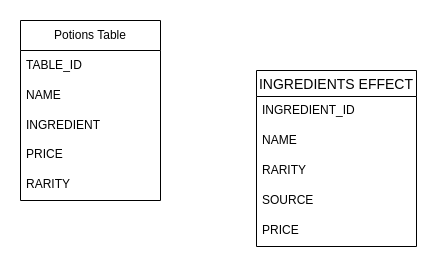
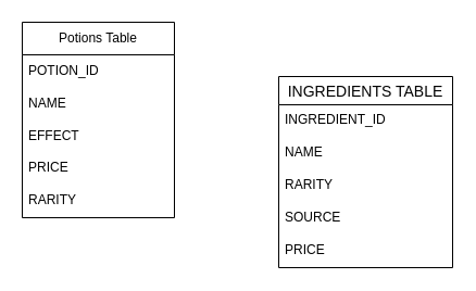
  <mxCell id="0" />
  <mxCell id="1" parent="0" />
  <mxCell id="2" value="Potions Table" style="swimlane;fontStyle=0;childLayout=stackLayout;horizontal=1;startSize=30;horizontalStack=0;resizeParent=1;resizeParentMax=0;resizeLast=0;collapsible=1;marginBottom=0;whiteSpace=wrap;html=1;" vertex="1" parent="1"><mxGeometry x="20" y="20" width="140" height="180" as="geometry"><mxRectangle x="344" y="380" width="110" height="30" as="alternateBounds" /></mxGeometry></mxCell>
- <mxCell id="3" value="TABLE_ID" style="text;strokeColor=none;fillColor=none;align=left;verticalAlign=middle;spacingLeft=4;spacingRight=4;overflow=hidden;points=[[0,0.5],[1,0.5]];portConstraint=eastwest;rotatable=0;whiteSpace=wrap;html=1;" vertex="1" parent="2"><mxGeometry y="30" width="140" height="30" as="geometry" /></mxCell>
+ <mxCell id="3" value="POTION_ID" style="text;strokeColor=none;fillColor=none;align=left;verticalAlign=middle;spacingLeft=4;spacingRight=4;overflow=hidden;points=[[0,0.5],[1,0.5]];portConstraint=eastwest;rotatable=0;whiteSpace=wrap;html=1;" vertex="1" parent="2"><mxGeometry y="30" width="140" height="30" as="geometry" /></mxCell>
  <mxCell id="4" value="NAME" style="text;strokeColor=none;fillColor=none;align=left;verticalAlign=middle;spacingLeft=4;spacingRight=4;overflow=hidden;points=[[0,0.5],[1,0.5]];portConstraint=eastwest;rotatable=0;whiteSpace=wrap;html=1;" vertex="1" parent="2"><mxGeometry y="60" width="140" height="30" as="geometry" /></mxCell>
- <mxCell id="5" value="INGREDIENT" style="text;strokeColor=none;fillColor=none;align=left;verticalAlign=middle;spacingLeft=4;spacingRight=4;overflow=hidden;points=[[0,0.5],[1,0.5]];portConstraint=eastwest;rotatable=0;whiteSpace=wrap;html=1;" vertex="1" parent="2"><mxGeometry y="90" width="140" height="30" as="geometry" /></mxCell>
+ <mxCell id="5" value="EFFECT" style="text;strokeColor=none;fillColor=none;align=left;verticalAlign=middle;spacingLeft=4;spacingRight=4;overflow=hidden;points=[[0,0.5],[1,0.5]];portConstraint=eastwest;rotatable=0;whiteSpace=wrap;html=1;" vertex="1" parent="2"><mxGeometry y="90" width="140" height="30" as="geometry" /></mxCell>
  <mxCell id="6" value="PRICE" style="text;strokeColor=none;fillColor=none;spacingLeft=4;spacingRight=4;overflow=hidden;rotatable=0;points=[[0,0.5],[1,0.5]];portConstraint=eastwest;fontSize=12;whiteSpace=wrap;html=1;" vertex="1" parent="2"><mxGeometry y="120" width="140" height="30" as="geometry" /></mxCell>
  <mxCell id="7" value="RARITY" style="text;strokeColor=none;fillColor=none;spacingLeft=4;spacingRight=4;overflow=hidden;rotatable=0;points=[[0,0.5],[1,0.5]];portConstraint=eastwest;fontSize=12;whiteSpace=wrap;html=1;" vertex="1" parent="2"><mxGeometry y="150" width="140" height="30" as="geometry" /></mxCell>
- <mxCell id="8" value="INGREDIENTS EFFECT" style="swimlane;fontStyle=0;childLayout=stackLayout;horizontal=1;startSize=26;horizontalStack=0;resizeParent=1;resizeParentMax=0;resizeLast=0;collapsible=1;marginBottom=0;align=center;fontSize=14;" vertex="1" parent="1"><mxGeometry x="256" y="70" width="160" height="176" as="geometry" /></mxCell>
+ <mxCell id="8" value="INGREDIENTS TABLE" style="swimlane;fontStyle=0;childLayout=stackLayout;horizontal=1;startSize=26;horizontalStack=0;resizeParent=1;resizeParentMax=0;resizeLast=0;collapsible=1;marginBottom=0;align=center;fontSize=14;" vertex="1" parent="1"><mxGeometry x="256" y="70" width="160" height="176" as="geometry" /></mxCell>
  <mxCell id="9" value="INGREDIENT_ID" style="text;strokeColor=none;fillColor=none;spacingLeft=4;spacingRight=4;overflow=hidden;rotatable=0;points=[[0,0.5],[1,0.5]];portConstraint=eastwest;fontSize=12;whiteSpace=wrap;html=1;" vertex="1" parent="8"><mxGeometry y="26" width="160" height="30" as="geometry" /></mxCell>
  <mxCell id="10" value="NAME" style="text;strokeColor=none;fillColor=none;spacingLeft=4;spacingRight=4;overflow=hidden;rotatable=0;points=[[0,0.5],[1,0.5]];portConstraint=eastwest;fontSize=12;whiteSpace=wrap;html=1;" vertex="1" parent="8"><mxGeometry y="56" width="160" height="30" as="geometry" /></mxCell>
  <mxCell id="11" value="RARITY" style="text;strokeColor=none;fillColor=none;spacingLeft=4;spacingRight=4;overflow=hidden;rotatable=0;points=[[0,0.5],[1,0.5]];portConstraint=eastwest;fontSize=12;whiteSpace=wrap;html=1;" vertex="1" parent="8"><mxGeometry y="86" width="160" height="30" as="geometry" /></mxCell>
  <mxCell id="12" value="SOURCE" style="text;strokeColor=none;fillColor=none;spacingLeft=4;spacingRight=4;overflow=hidden;rotatable=0;points=[[0,0.5],[1,0.5]];portConstraint=eastwest;fontSize=12;whiteSpace=wrap;html=1;" vertex="1" parent="8"><mxGeometry y="116" width="160" height="30" as="geometry" /></mxCell>
  <mxCell id="13" value="PRICE" style="text;strokeColor=none;fillColor=none;spacingLeft=4;spacingRight=4;overflow=hidden;rotatable=0;points=[[0,0.5],[1,0.5]];portConstraint=eastwest;fontSize=12;whiteSpace=wrap;html=1;" vertex="1" parent="8"><mxGeometry y="146" width="160" height="30" as="geometry" /></mxCell>
